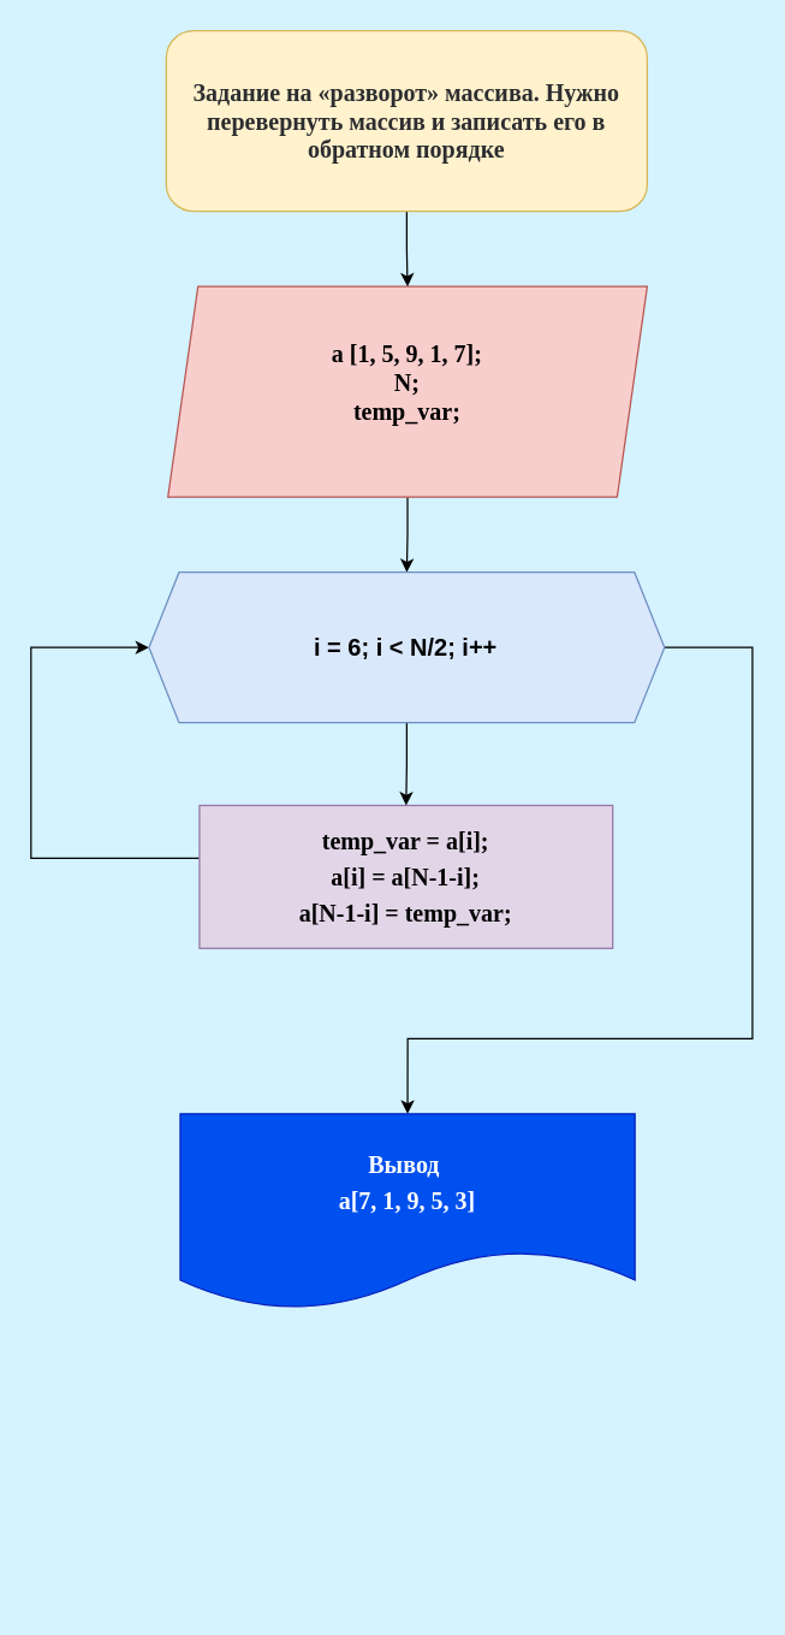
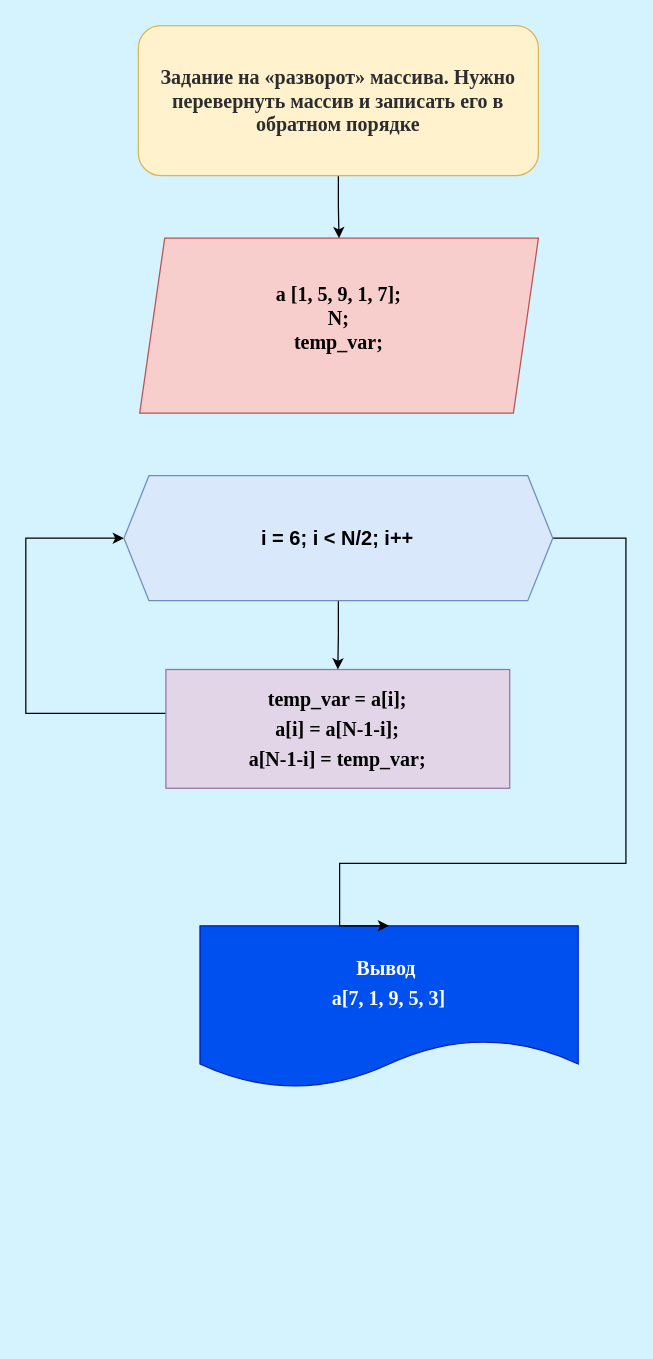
  <mxCell id="0" />
  <mxCell id="1" parent="0" />
- <mxCell id="2" value="" style="edgeStyle=orthogonalEdgeStyle;rounded=0;orthogonalLoop=1;jettySize=auto;html=1;fontSize=16;" parent="1" source="3" target="11" edge="1"><mxGeometry relative="1" as="geometry" /></mxCell>
  <mxCell id="3" value="&lt;font style=&quot;font-size: 16px;&quot;&gt;&lt;font style=&quot;font-size: 16px;&quot;&gt;&lt;span style=&quot;background-color: initial;&quot;&gt;a [1, 5, 9, 1, 7];&lt;/span&gt;&lt;br&gt;&lt;span style=&quot;background-color: initial;&quot;&gt;N;&lt;br&gt;&lt;/span&gt;&lt;/font&gt;&lt;/font&gt;&lt;font style=&quot;font-size: 16px;&quot;&gt;temp_var;&lt;/font&gt;&lt;br&gt;&lt;p&gt;&lt;/p&gt;" style="shape=parallelogram;perimeter=parallelogramPerimeter;whiteSpace=wrap;html=1;fixedSize=1;fillColor=#f8cecc;strokeColor=#b85450;fontFamily=Verdana;fontStyle=1" parent="1" vertex="1"><mxGeometry x="111.1" y="190" width="318.9" height="140" as="geometry" /></mxCell>
  <mxCell id="4" style="edgeStyle=orthogonalEdgeStyle;rounded=0;orthogonalLoop=1;jettySize=auto;html=1;fontSize=16;entryX=0;entryY=0.5;entryDx=0;entryDy=0;" edge="1" parent="1" source="5" target="11"><mxGeometry relative="1" as="geometry"><mxPoint x="20" y="430" as="targetPoint" /><Array as="points"><mxPoint x="20" y="570" /><mxPoint x="20" y="430" /></Array></mxGeometry></mxCell>
  <mxCell id="5" value="&lt;font style=&quot;font-size: 16px; line-height: 1.5;&quot;&gt;temp_var = a[i];&lt;br&gt;a[i] = a[N-1-i];&lt;br&gt;a[N-1-i] = temp_var;&lt;br&gt;&lt;/font&gt;" style="whiteSpace=wrap;html=1;fontFamily=Verdana;fillColor=#e1d5e7;strokeColor=#9673a6;fontStyle=1;" parent="1" vertex="1"><mxGeometry x="132.05" y="535" width="275" height="95" as="geometry" /></mxCell>
- <mxCell id="6" value="&lt;font style=&quot;font-size: 16px; line-height: 1.5;&quot;&gt;Вывод&amp;nbsp; &lt;br&gt;a[7, 1, 9, 5, 3]&lt;br&gt;&lt;/font&gt;" style="shape=document;whiteSpace=wrap;html=1;boundedLbl=1;fontFamily=Verdana;fillColor=#0050ef;strokeColor=#001DBC;fontStyle=1;fontColor=#ffffff;" parent="1" vertex="1"><mxGeometry x="119.3" y="740" width="302.5" height="130" as="geometry" /></mxCell>
+ <mxCell id="6" value="&lt;font style=&quot;font-size: 16px; line-height: 1.5;&quot;&gt;Вывод&amp;nbsp; &lt;br&gt;a[7, 1, 9, 5, 3]&lt;br&gt;&lt;/font&gt;" style="shape=document;whiteSpace=wrap;html=1;boundedLbl=1;fontFamily=Verdana;fillColor=#0050ef;strokeColor=#001DBC;fontStyle=1;fontColor=#ffffff;" parent="1" vertex="1"><mxGeometry x="159.3" y="740" width="302.5" height="130" as="geometry" /></mxCell>
  <mxCell id="7" value="" style="edgeStyle=orthogonalEdgeStyle;rounded=0;orthogonalLoop=1;jettySize=auto;html=1;" parent="1" source="8" target="3" edge="1"><mxGeometry relative="1" as="geometry" /></mxCell>
  <mxCell id="8" value="&lt;p&gt;&lt;span style=&quot;color: rgb(44, 45, 48); text-align: left;&quot;&gt;&lt;font size=&quot;1&quot; style=&quot;&quot; face=&quot;Verdana&quot;&gt;&lt;b style=&quot;font-size: 16px;&quot;&gt;Задание на «разворот» массива. Нужно перевернуть массив и записать его в обратном порядке&lt;/b&gt;&lt;/font&gt;&lt;/span&gt;&lt;br&gt;&lt;/p&gt;" style="rounded=1;whiteSpace=wrap;html=1;strokeWidth=1;fillColor=#fff2cc;strokeColor=#d6b656;glass=0;shadow=0;labelBackgroundColor=none;" parent="1" vertex="1"><mxGeometry x="110" y="20" width="320" height="120" as="geometry" /></mxCell>
  <mxCell id="9" value="" style="edgeStyle=orthogonalEdgeStyle;rounded=0;orthogonalLoop=1;jettySize=auto;html=1;fontFamily=Verdana;fontSize=16;entryX=0.5;entryY=0;entryDx=0;entryDy=0;" parent="1" source="11" target="5" edge="1"><mxGeometry relative="1" as="geometry"><mxPoint x="269.99" y="520.005" as="targetPoint" /></mxGeometry></mxCell>
  <mxCell id="10" style="edgeStyle=orthogonalEdgeStyle;rounded=0;orthogonalLoop=1;jettySize=auto;html=1;fontFamily=Verdana;fontSize=16;entryX=0.5;entryY=0;entryDx=0;entryDy=0;" parent="1" source="11" target="6" edge="1"><mxGeometry relative="1" as="geometry"><mxPoint x="270" y="1180" as="targetPoint" /><Array as="points"><mxPoint x="500" y="430" /><mxPoint x="500" y="690" /><mxPoint x="271" y="690" /></Array></mxGeometry></mxCell>
  <mxCell id="11" value="&lt;b&gt;i = 6; i &amp;lt; N/2; i++&lt;/b&gt;" style="shape=hexagon;perimeter=hexagonPerimeter2;whiteSpace=wrap;html=1;fixedSize=1;fontSize=16;fillColor=#dae8fc;strokeColor=#6c8ebf;" parent="1" vertex="1"><mxGeometry x="98.49" y="380" width="343" height="100" as="geometry" /></mxCell>
  <mxCell id="12" value="&lt;span style=&quot;color: rgba(0, 0, 0, 0); font-family: monospace; font-size: 0px; text-align: start;&quot;&gt;%3CmxGraphModel%3E%3Croot%3E%3CmxCell%20id%3D%220%22%2F%3E%3CmxCell%20id%3D%221%22%20parent%3D%220%22%2F%3E%3CmxCell%20id%3D%222%22%20value%3D%22%D0%94%D0%B0%22%20style%3D%22text%3Bhtml%3D1%3Balign%3Dcenter%3BverticalAlign%3Dmiddle%3Bresizable%3D0%3Bpoints%3D%5B%5D%3Bautosize%3D1%3BstrokeColor%3Dnone%3BfillColor%3Dnone%3BfontSize%3D16%3BfontFamily%3DVerdana%3BfontStyle%3D1%22%20vertex%3D%221%22%20parent%3D%221%22%3E%3CmxGeometry%20x%3D%22364%22%20y%3D%22680%22%20width%3D%2250%22%20height%3D%2230%22%20as%3D%22geometry%22%2F%3E%3C%2FmxCell%3E%3C%2Froot%3E%3C%2FmxGraphModel%3E&lt;/span&gt;" style="text;html=1;align=center;verticalAlign=middle;resizable=0;points=[];autosize=1;strokeColor=none;fillColor=none;fontSize=16;fontFamily=Verdana;" parent="1" vertex="1"><mxGeometry x="310" y="1035" width="20" height="30" as="geometry" /></mxCell>
